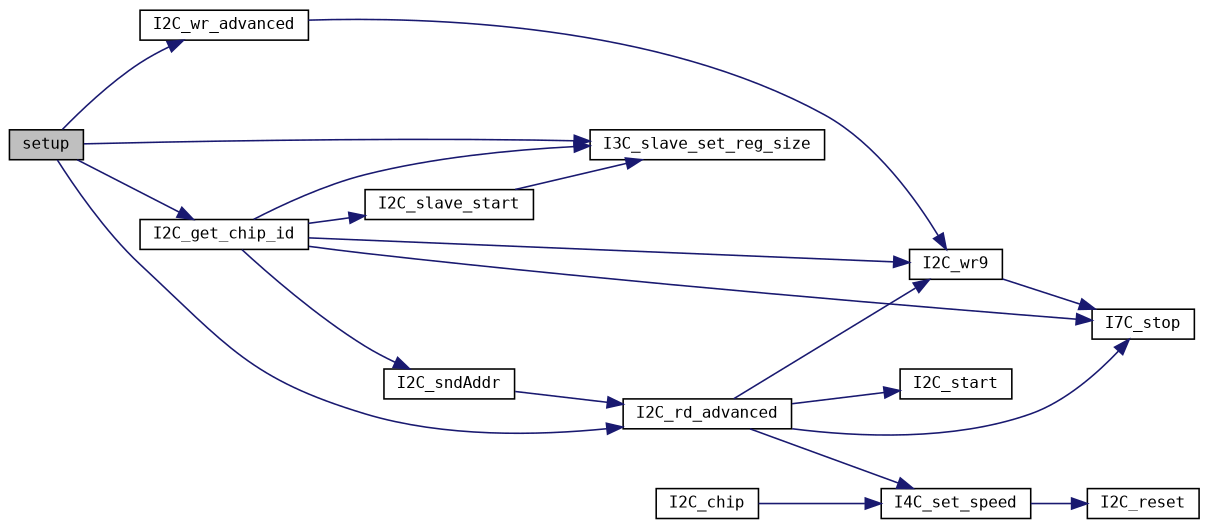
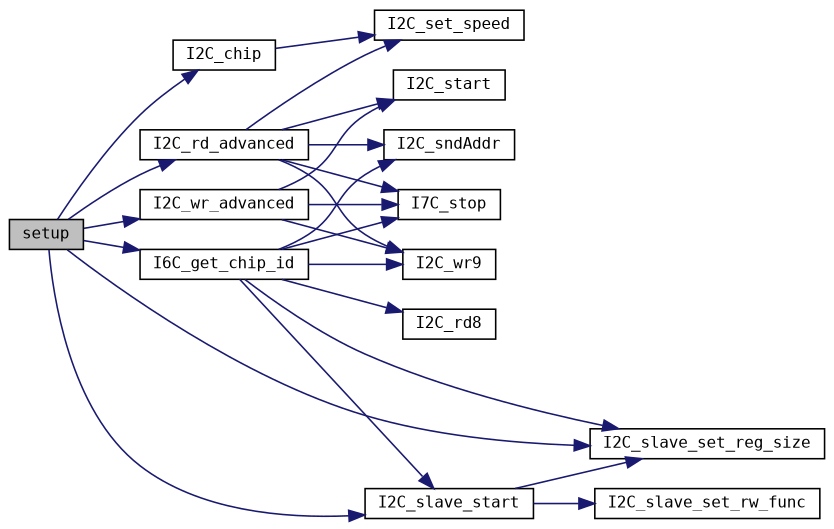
  digraph {
    fontname="DejaVu Sans Mono"
    rankdir=LR
    node [color=black fillcolor=white fontname="DejaVu Sans Mono" fontsize=10 shape=record style=filled]
    edge [color=midnightblue fontname="DejaVu Sans Mono" fontsize=10 labelfontname=Helvetica labelfontsize=10 style=solid]
    n1 [fillcolor=grey75 fontcolor=black height=0.2 label=setup width=0.4]
    n2 [height=0.2 label=I2C_chip width=0.4]
    n3 [height=0.2 label=I2C_slave_start width=0.4]
    n4 [height=0.2 label=I2C_wr_advanced width=0.4]
    n5 [height=0.2 label=I2C_rd_advanced width=0.4]
-   n6 [height=0.2 label=I2C_get_chip_id width=0.4]
-   n7 [height=0.2 label=I3C_slave_set_reg_size width=0.4]
-   n8 [height=0.2 label=I4C_set_speed width=0.4]
+   n6 [height=0.2 label=I6C_get_chip_id width=0.4]
+   n7 [height=0.2 label=I2C_slave_set_reg_size width=0.4]
+   n8 [height=0.2 label=I2C_set_speed width=0.4]
+   n9 [height=0.2 label=I2C_slave_set_rw_func width=0.4]
    n10 [height=0.2 label=I2C_start width=0.4]
    n11 [height=0.2 label=I2C_wr9 width=0.4]
    n12 [height=0.2 label=I7C_stop width=0.4]
    n13 [height=0.2 label=I2C_sndAddr width=0.4]
-   n15 [height=0.2 label=I2C_reset width=0.4]
+   n14 [height=0.2 label=I2C_rd8 width=0.4]
+   n1 -> n2
+   n1 -> n3
    n1 -> n4
    n1 -> n5
    n1 -> n6
    n1 -> n7
    n2 -> n8
    n3 -> n7
+   n3 -> n9
+   n4 -> n10
    n4 -> n11
-   n11 -> n12
+   n4 -> n12
    n5 -> n8
    n5 -> n10
    n5 -> n11
    n5 -> n12
-   n13 -> n5
+   n5 -> n13
    n6 -> n3
    n6 -> n7
    n6 -> n11
    n6 -> n12
    n6 -> n13
-   n8 -> n15
+   n6 -> n14
  }
